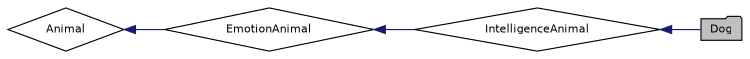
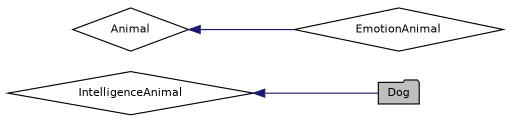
  digraph {
    rankdir=LR
    node [color=black fillcolor=white fontname=Helvetica fontsize=10 shape=diamond style=filled]
    edge [color=midnightblue dir=back fontname=Helvetica fontsize=10 labelfontname=Helvetica labelfontsize=10 style=solid]
    n1 [fillcolor=grey75 fontcolor=black height=0.2 label=Dog shape=folder width=0.4]
    n2 [height=0.2 label=IntelligenceAnimal width=0.4]
    n3 [height=0.2 label=EmotionAnimal width=0.4]
    n4 [height=0.2 label=Animal width=0.4]
    n2 -> n1
-   n3 -> n2
    n4 -> n3
  }
